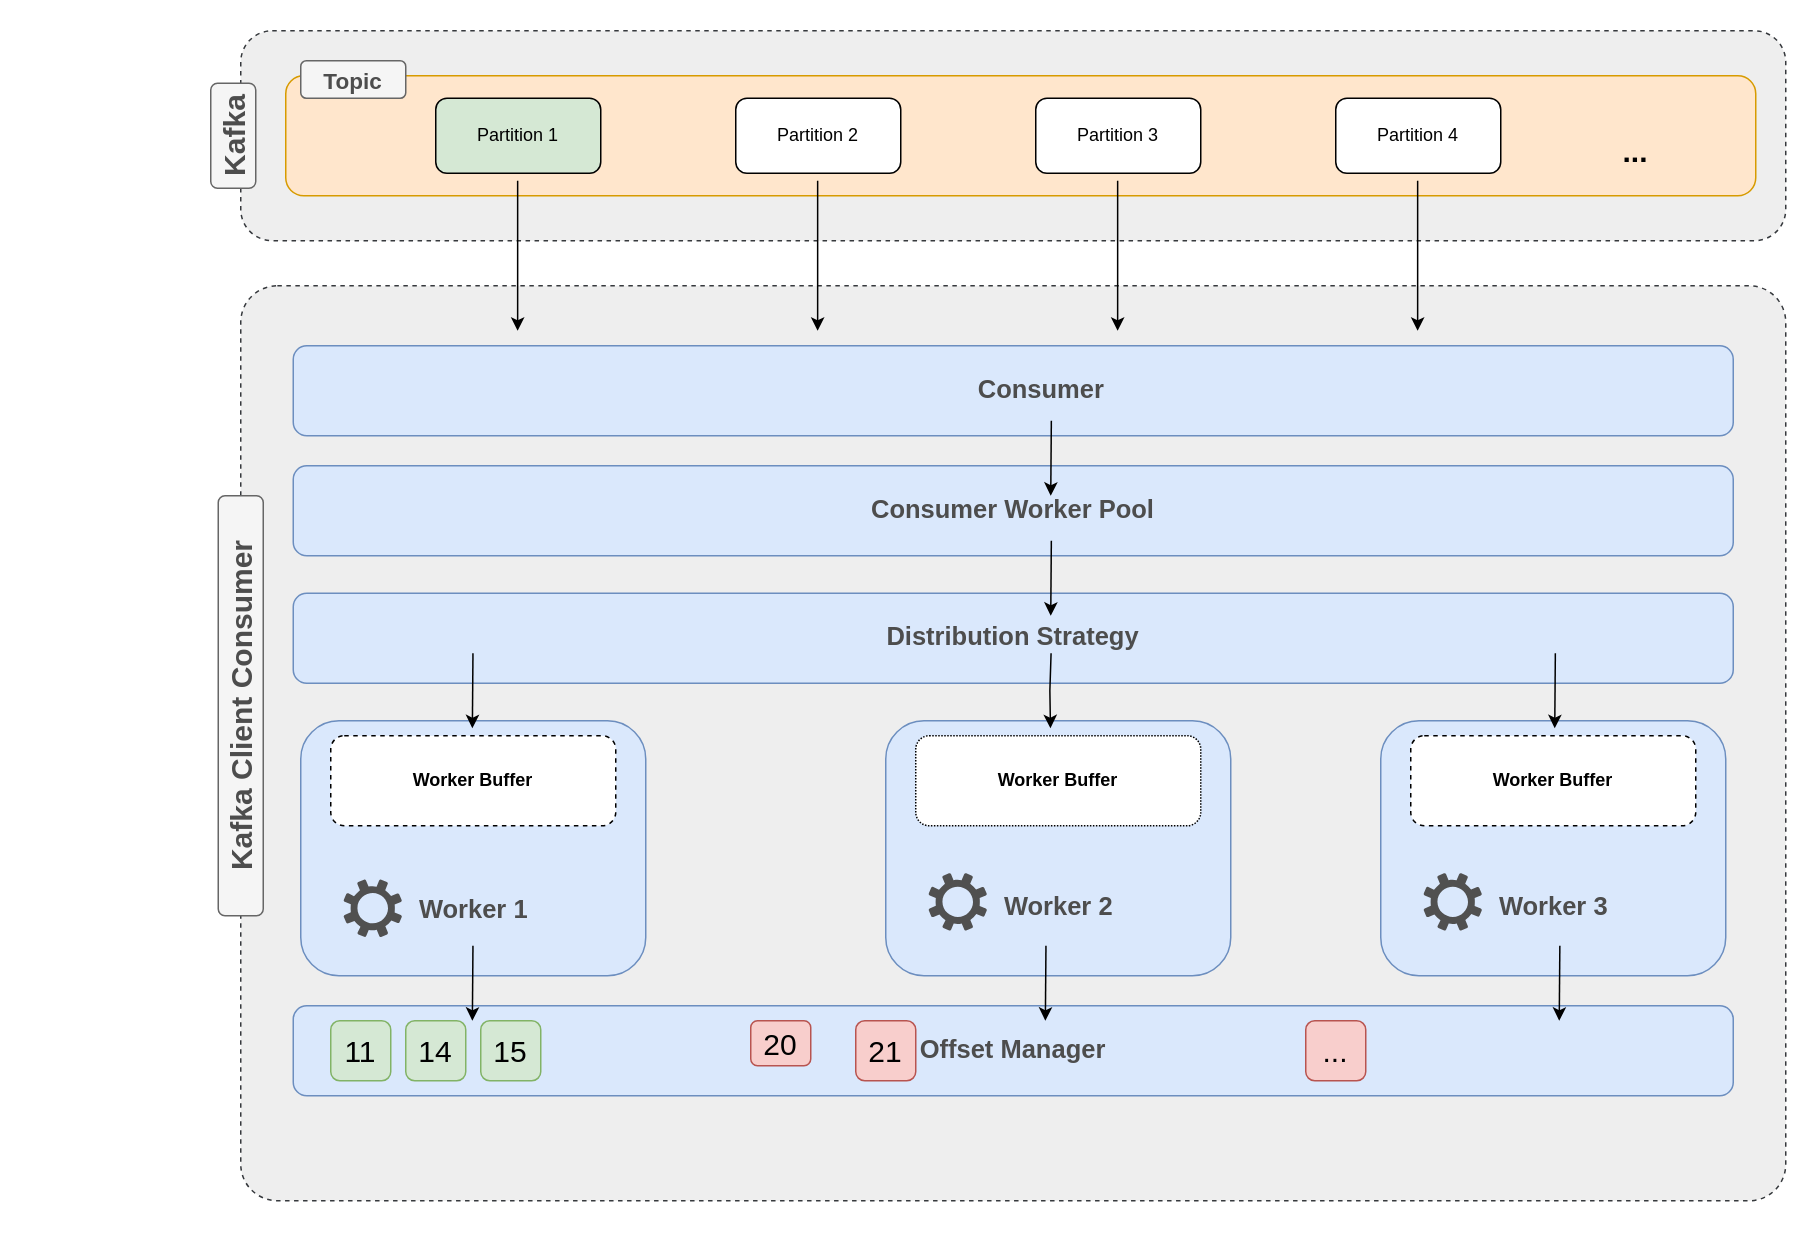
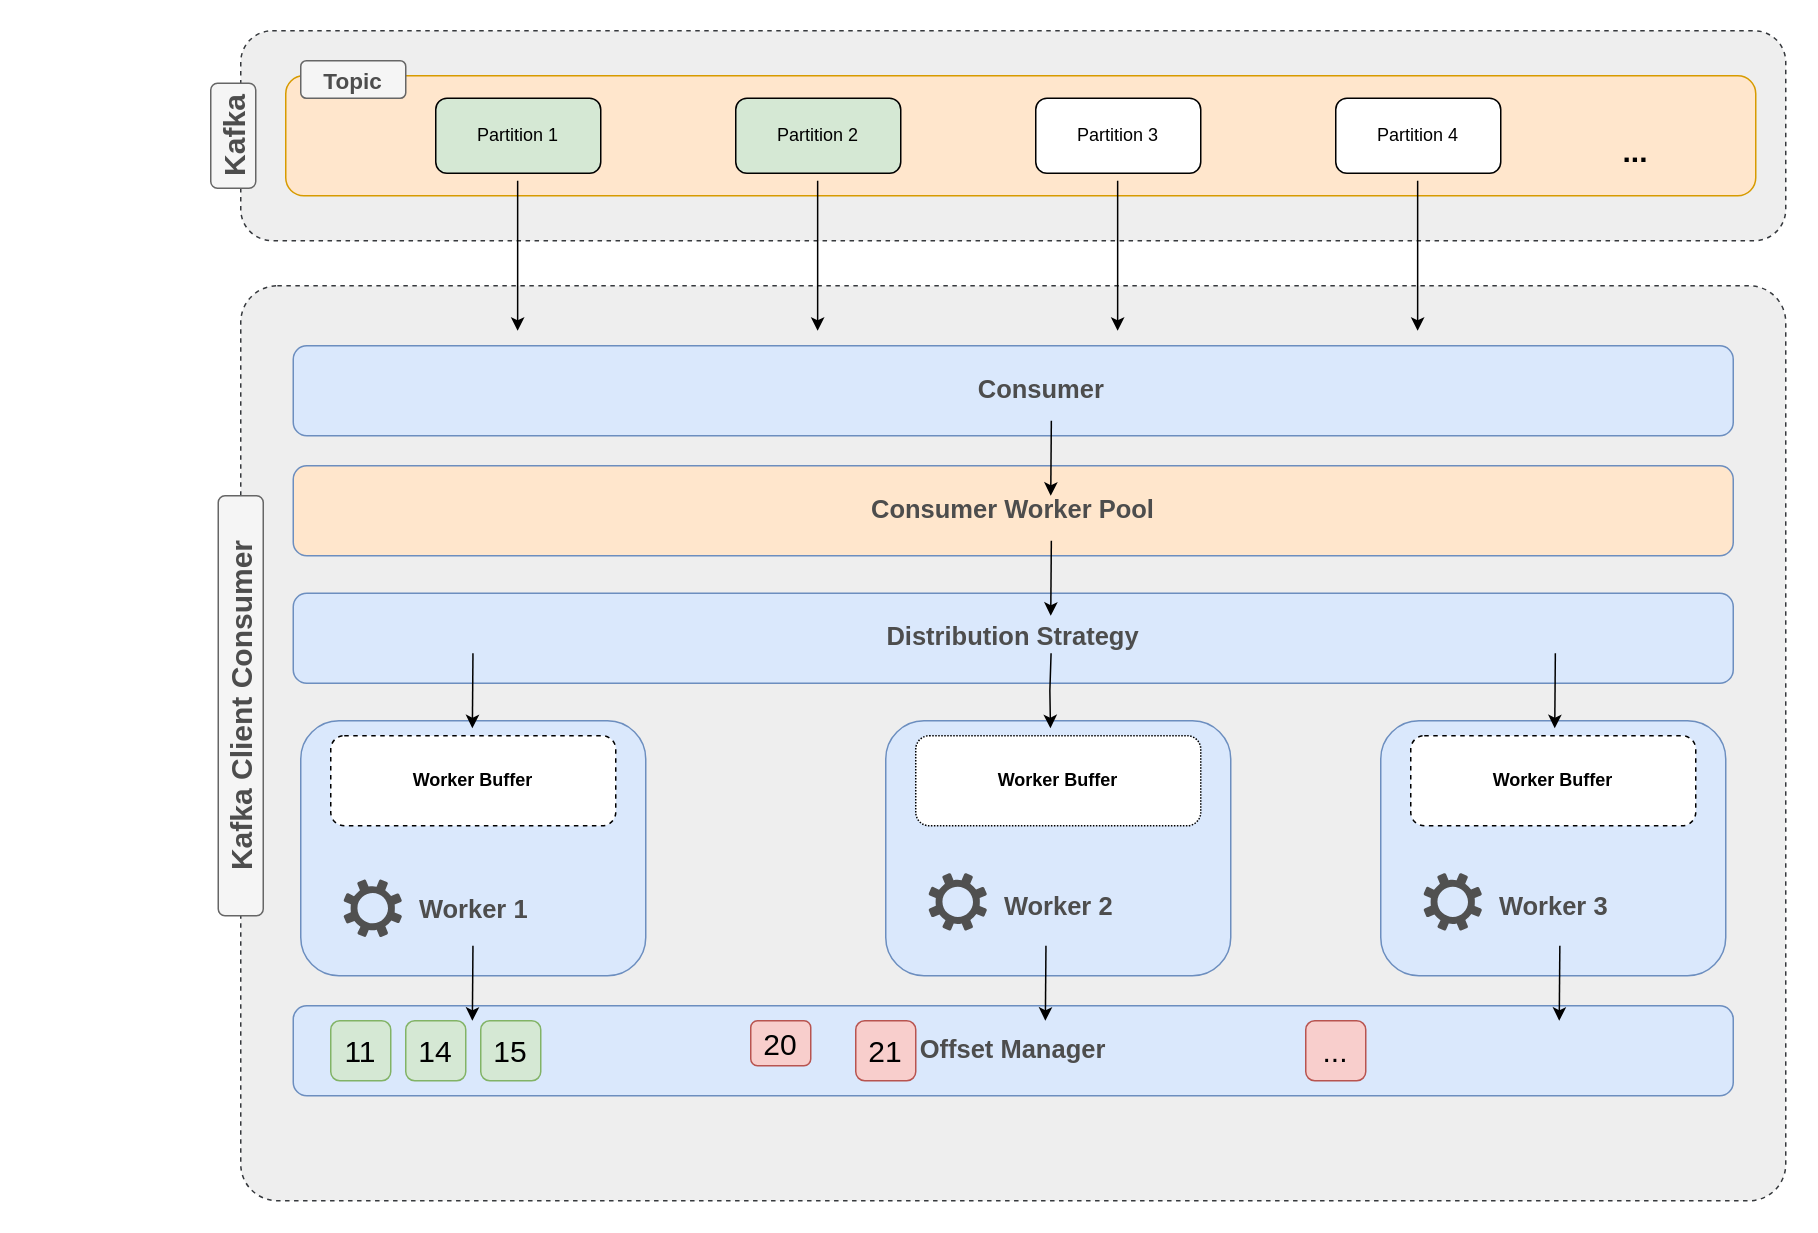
  <mxCell id="0" />
  <mxCell id="1" parent="0" />
  <mxCell id="2" value="" style="rounded=1;whiteSpace=wrap;html=1;fillColor=#eeeeee;strokeColor=#36393d;dashed=1;" vertex="1" parent="1"><mxGeometry x="160" y="20" width="1030" height="140" as="geometry" /></mxCell>
  <mxCell id="3" value="" style="rounded=1;whiteSpace=wrap;html=1;fillColor=#ffe6cc;strokeColor=#d79b00;" vertex="1" parent="1"><mxGeometry x="190" y="50" width="980" height="80" as="geometry" /></mxCell>
  <mxCell id="4" value="" style="rounded=1;whiteSpace=wrap;html=1;fillColor=#eeeeee;strokeColor=#36393d;dashed=1;arcSize=4;imageHeight=24;" vertex="1" parent="1"><mxGeometry x="160" y="190" width="1030" height="610" as="geometry" /></mxCell>
  <mxCell id="5" value="&lt;span style=&quot;white-space: pre; font-size: 17px;&quot;&gt;&#09;&lt;/span&gt;Consumer" style="rounded=1;whiteSpace=wrap;html=1;fillColor=#dae8fc;strokeColor=#6c8ebf;fontStyle=1;fontSize=17;fontColor=#4D4D4D;" vertex="1" parent="1"><mxGeometry x="195" y="230" width="960" height="60" as="geometry" /></mxCell>
- <mxCell id="6" value="&lt;b&gt;Consumer Worker Pool&lt;/b&gt;" style="rounded=1;whiteSpace=wrap;html=1;fillColor=#dae8fc;strokeColor=#6c8ebf;fontSize=17;fontColor=#4D4D4D;" vertex="1" parent="1"><mxGeometry x="195" y="310" width="960" height="60" as="geometry" /></mxCell>
+ <mxCell id="6" value="&lt;b&gt;Consumer Worker Pool&lt;/b&gt;" style="rounded=1;whiteSpace=wrap;html=1;fillColor=#ffe6cc;strokeColor=#6c8ebf;fontSize=17;fontColor=#4D4D4D;" vertex="1" parent="1"><mxGeometry x="195" y="310" width="960" height="60" as="geometry" /></mxCell>
  <mxCell id="7" value="&lt;font color=&quot;#4d4d4d&quot; style=&quot;font-size: 17px;&quot;&gt;&lt;b&gt;Distribution Strategy&lt;/b&gt;&lt;/font&gt;" style="rounded=1;whiteSpace=wrap;html=1;fillColor=#dae8fc;strokeColor=#6c8ebf;" vertex="1" parent="1"><mxGeometry x="195" y="395" width="960" height="60" as="geometry" /></mxCell>
  <mxCell id="8" value="Partition 1" style="rounded=1;whiteSpace=wrap;html=1;fillColor=#d5e8d4;" vertex="1" parent="1"><mxGeometry x="290" y="65" width="110" height="50" as="geometry" /></mxCell>
- <mxCell id="9" value="&lt;span style=&quot;&quot;&gt;Partition 2&lt;/span&gt;" style="rounded=1;whiteSpace=wrap;html=1;" vertex="1" parent="1"><mxGeometry x="490" y="65" width="110" height="50" as="geometry" /></mxCell>
+ <mxCell id="9" value="&lt;span style=&quot;&quot;&gt;Partition 2&lt;/span&gt;" style="rounded=1;whiteSpace=wrap;html=1;fillColor=#d5e8d4;" vertex="1" parent="1"><mxGeometry x="490" y="65" width="110" height="50" as="geometry" /></mxCell>
  <mxCell id="10" value="&lt;span style=&quot;&quot;&gt;Partition 3&lt;/span&gt;" style="rounded=1;whiteSpace=wrap;html=1;" vertex="1" parent="1"><mxGeometry x="690" y="65" width="110" height="50" as="geometry" /></mxCell>
  <mxCell id="11" value="&lt;span style=&quot;&quot;&gt;Partition 4&lt;/span&gt;" style="rounded=1;whiteSpace=wrap;html=1;" vertex="1" parent="1"><mxGeometry x="890" y="65" width="110" height="50" as="geometry" /></mxCell>
  <mxCell id="12" value="&lt;font color=&quot;#4d4d4d&quot;&gt;Kafka&lt;/font&gt;" style="text;html=1;align=center;verticalAlign=middle;whiteSpace=wrap;rounded=1;fontSize=20;fontStyle=1;rotation=-90;fillColor=#f5f5f5;fontColor=#333333;strokeColor=#666666;" vertex="1" parent="1"><mxGeometry y="75" width="70" height="30" as="geometry" x="120" /></mxCell>
  <mxCell id="13" value="&lt;font color=&quot;#4d4d4d&quot;&gt;Topic&lt;/font&gt;" style="text;html=1;align=center;verticalAlign=middle;whiteSpace=wrap;rounded=1;fontSize=15;fontStyle=1;rotation=0;fillColor=#f5f5f5;fontColor=#333333;strokeColor=#666666;" vertex="1" parent="1"><mxGeometry x="200" y="40" width="70" height="25" as="geometry" /></mxCell>
  <mxCell id="14" value="..." style="text;html=1;strokeColor=none;fillColor=none;align=center;verticalAlign=middle;whiteSpace=wrap;rounded=0;dashed=1;fontSize=20;fontStyle=1" vertex="1" parent="1"><mxGeometry x="1060" y="85" width="60" height="30" as="geometry" /></mxCell>
  <mxCell id="15" value="&lt;font color=&quot;#4d4d4d&quot;&gt;Kafka Client Consumer&lt;/font&gt;" style="text;html=1;align=center;verticalAlign=middle;whiteSpace=wrap;rounded=1;fontSize=20;rotation=-90;fillColor=#f5f5f5;fontColor=#333333;strokeColor=#666666;fontStyle=1" vertex="1" parent="1"><mxGeometry x="20" y="455" width="280" height="30" as="geometry" /></mxCell>
  <mxCell id="16" value="" style="group" vertex="1" connectable="0" parent="1"><mxGeometry x="200" y="480" width="230" height="189" as="geometry" /></mxCell>
  <mxCell id="17" value="" style="rounded=1;whiteSpace=wrap;html=1;fillColor=#dae8fc;strokeColor=#6c8ebf;" vertex="1" parent="16"><mxGeometry width="230" height="170" as="geometry" /></mxCell>
  <mxCell id="18" value="Worker Buffer" style="rounded=1;whiteSpace=wrap;html=1;dashed=1;fontStyle=1" vertex="1" parent="16"><mxGeometry x="20" y="10" width="190" height="60" as="geometry" /></mxCell>
  <mxCell id="19" value="&lt;font color=&quot;#4d4d4d&quot; style=&quot;font-size: 17px;&quot;&gt;&lt;b&gt;Worker 1&lt;/b&gt;&lt;/font&gt;" style="text;html=1;strokeColor=none;fillColor=none;align=center;verticalAlign=middle;whiteSpace=wrap;rounded=0;fontSize=20;" vertex="1" parent="16"><mxGeometry x="67.5" y="110" width="95" height="30" as="geometry" /></mxCell>
  <mxCell id="20" value="" style="sketch=0;pointerEvents=1;shadow=0;dashed=0;html=1;strokeColor=none;fillColor=#505050;labelPosition=center;verticalLabelPosition=bottom;verticalAlign=top;outlineConnect=0;align=center;shape=mxgraph.office.concepts.settings;rounded=1;fontSize=20;" vertex="1" parent="16"><mxGeometry x="28.5" y="105.75" width="39" height="38.5" as="geometry" /></mxCell>
  <mxCell id="21" value="" style="group;dashed=1;fontStyle=1" vertex="1" connectable="0" parent="1"><mxGeometry x="590" y="480" width="230" height="170" as="geometry" /></mxCell>
  <mxCell id="22" value="" style="rounded=1;whiteSpace=wrap;html=1;fillColor=#dae8fc;strokeColor=#6c8ebf;" vertex="1" parent="21"><mxGeometry width="230" height="170" as="geometry" /></mxCell>
  <mxCell id="23" value="Worker Buffer" style="rounded=1;whiteSpace=wrap;html=1;dashed=1;dashPattern=1 1;fontStyle=1" vertex="1" parent="21"><mxGeometry x="20" y="10" width="190" height="60" as="geometry" /></mxCell>
  <mxCell id="24" value="Worker 2" style="text;html=1;strokeColor=none;fillColor=none;align=center;verticalAlign=middle;whiteSpace=wrap;rounded=0;fontSize=17;fontStyle=1;fontColor=#4D4D4D;" vertex="1" parent="21"><mxGeometry x="67.5" y="110" width="95" height="30" as="geometry" /></mxCell>
  <mxCell id="25" value="" style="sketch=0;pointerEvents=1;shadow=0;dashed=0;html=1;strokeColor=none;fillColor=#505050;labelPosition=center;verticalLabelPosition=bottom;verticalAlign=top;outlineConnect=0;align=center;shape=mxgraph.office.concepts.settings;rounded=1;fontSize=20;" vertex="1" parent="21"><mxGeometry x="28.5" y="101.5" width="39" height="38.5" as="geometry" /></mxCell>
  <mxCell id="26" value="" style="group;dashed=1;fontStyle=1" vertex="1" connectable="0" parent="1"><mxGeometry x="920" y="480" width="230" height="170" as="geometry" /></mxCell>
  <mxCell id="27" value="" style="rounded=1;whiteSpace=wrap;html=1;fillColor=#dae8fc;strokeColor=#6c8ebf;" vertex="1" parent="26"><mxGeometry width="230" height="170" as="geometry" /></mxCell>
  <mxCell id="28" value="Worker Buffer" style="rounded=1;whiteSpace=wrap;html=1;dashed=1;fontStyle=1" vertex="1" parent="26"><mxGeometry x="20" y="10" width="190" height="60" as="geometry" /></mxCell>
  <mxCell id="29" value="&lt;font style=&quot;font-size: 17px;&quot;&gt;Worker 3&lt;/font&gt;" style="text;html=1;strokeColor=none;fillColor=none;align=center;verticalAlign=middle;whiteSpace=wrap;rounded=0;fontSize=17;fontStyle=1;fontColor=#4D4D4D;" vertex="1" parent="26"><mxGeometry x="67.5" y="110" width="95" height="30" as="geometry" /></mxCell>
  <mxCell id="30" value="" style="sketch=0;pointerEvents=1;shadow=0;dashed=0;html=1;strokeColor=none;fillColor=#505050;labelPosition=center;verticalLabelPosition=bottom;verticalAlign=top;outlineConnect=0;align=center;shape=mxgraph.office.concepts.settings;rounded=1;fontSize=20;" vertex="1" parent="26"><mxGeometry x="28.5" y="101.5" width="39" height="38.5" as="geometry" /></mxCell>
  <mxCell id="31" value="&lt;font color=&quot;#4d4d4d&quot; style=&quot;font-size: 17px;&quot;&gt;&lt;b&gt;Offset Manager&lt;/b&gt;&lt;/font&gt;" style="rounded=1;whiteSpace=wrap;html=1;fillColor=#dae8fc;strokeColor=#6c8ebf;" vertex="1" parent="1"><mxGeometry x="195" y="670" width="960" height="60" as="geometry" /></mxCell>
  <mxCell id="32" value="" style="endArrow=classic;html=1;rounded=0;fontSize=20;fontColor=#4D4D4D;" edge="1" parent="1"><mxGeometry width="50" height="50" relative="1" as="geometry"><mxPoint x="944.6" y="120" as="sourcePoint" /><mxPoint x="944.6" y="220" as="targetPoint" /></mxGeometry></mxCell>
  <mxCell id="33" value="" style="endArrow=classic;html=1;rounded=0;fontSize=20;fontColor=#4D4D4D;" edge="1" parent="1"><mxGeometry width="50" height="50" relative="1" as="geometry"><mxPoint x="744.6" y="120" as="sourcePoint" /><mxPoint x="744.6" y="220" as="targetPoint" /></mxGeometry></mxCell>
  <mxCell id="34" value="" style="endArrow=classic;html=1;rounded=0;fontSize=20;fontColor=#4D4D4D;" edge="1" parent="1"><mxGeometry width="50" height="50" relative="1" as="geometry"><mxPoint x="544.6" y="120" as="sourcePoint" /><mxPoint x="544.6" y="220" as="targetPoint" /></mxGeometry></mxCell>
  <mxCell id="35" value="" style="endArrow=classic;html=1;rounded=0;fontSize=20;fontColor=#4D4D4D;" edge="1" parent="1"><mxGeometry width="50" height="50" relative="1" as="geometry"><mxPoint x="344.6" y="120" as="sourcePoint" /><mxPoint x="344.6" y="220" as="targetPoint" /></mxGeometry></mxCell>
  <mxCell id="36" value="" style="endArrow=classic;html=1;rounded=0;fontSize=20;fontColor=#4D4D4D;" edge="1" parent="1"><mxGeometry width="50" height="50" relative="1" as="geometry"><mxPoint x="700.4" y="280" as="sourcePoint" /><mxPoint x="700" y="330" as="targetPoint" /></mxGeometry></mxCell>
  <mxCell id="37" value="" style="endArrow=classic;html=1;rounded=0;fontSize=20;fontColor=#4D4D4D;" edge="1" parent="1"><mxGeometry width="50" height="50" relative="1" as="geometry"><mxPoint x="700.4" y="360" as="sourcePoint" /><mxPoint x="700" y="410" as="targetPoint" /></mxGeometry></mxCell>
  <mxCell id="38" value="" style="endArrow=classic;html=1;rounded=0;fontSize=20;" edge="1" parent="1"><mxGeometry width="50" height="50" relative="1" as="geometry"><mxPoint x="314.81" y="435" as="sourcePoint" /><mxPoint x="314.41" y="485" as="targetPoint" /></mxGeometry></mxCell>
  <mxCell id="39" value="" style="endArrow=classic;html=1;rounded=0;fontSize=20;" edge="1" parent="1"><mxGeometry width="50" height="50" relative="1" as="geometry"><mxPoint x="700.22" y="435" as="sourcePoint" /><mxPoint x="699.82" y="485" as="targetPoint" /><Array as="points"><mxPoint x="699.41" y="460" /></Array></mxGeometry></mxCell>
  <mxCell id="40" value="" style="endArrow=classic;html=1;rounded=0;fontSize=20;" edge="1" parent="1"><mxGeometry width="50" height="50" relative="1" as="geometry"><mxPoint x="1036.4" y="435" as="sourcePoint" /><mxPoint x="1036" y="485" as="targetPoint" /></mxGeometry></mxCell>
  <mxCell id="41" value="" style="endArrow=classic;html=1;rounded=0;fontSize=20;" edge="1" parent="1"><mxGeometry width="50" height="50" relative="1" as="geometry"><mxPoint x="314.81" y="630" as="sourcePoint" /><mxPoint x="314.41" y="680" as="targetPoint" /></mxGeometry></mxCell>
  <mxCell id="42" value="" style="endArrow=classic;html=1;rounded=0;fontSize=20;" edge="1" parent="1"><mxGeometry width="50" height="50" relative="1" as="geometry"><mxPoint x="696.81" y="630" as="sourcePoint" /><mxPoint x="696.41" y="680" as="targetPoint" /></mxGeometry></mxCell>
  <mxCell id="43" value="" style="endArrow=classic;html=1;rounded=0;fontSize=20;" edge="1" parent="1"><mxGeometry width="50" height="50" relative="1" as="geometry"><mxPoint x="1039.4" y="630" as="sourcePoint" /><mxPoint x="1039" y="680" as="targetPoint" /></mxGeometry></mxCell>
  <mxCell id="44" value="11" style="rounded=1;whiteSpace=wrap;html=1;fontSize=20;strokeColor=#82b366;fillColor=#d5e8d4;" vertex="1" parent="1"><mxGeometry x="220" y="680" width="40" height="40" as="geometry" /></mxCell>
  <mxCell id="45" value="14" style="rounded=1;whiteSpace=wrap;html=1;fontSize=20;strokeColor=#82b366;fillColor=#d5e8d4;" vertex="1" parent="1"><mxGeometry x="270" y="680" width="40" height="40" as="geometry" /></mxCell>
  <mxCell id="46" value="15" style="rounded=1;whiteSpace=wrap;html=1;fontSize=20;strokeColor=#82b366;fillColor=#d5e8d4;" vertex="1" parent="1"><mxGeometry x="320" y="680" width="40" height="40" as="geometry" /></mxCell>
  <mxCell id="47" value="20" style="rounded=1;whiteSpace=wrap;html=1;fontSize=20;strokeColor=#b85450;fillColor=#f8cecc;" vertex="1" parent="1"><mxGeometry x="500" y="680" width="40" height="30" as="geometry" /></mxCell>
  <mxCell id="48" value="21" style="rounded=1;whiteSpace=wrap;html=1;fontSize=20;strokeColor=#b85450;fillColor=#f8cecc;" vertex="1" parent="1"><mxGeometry x="570" y="680" width="40" height="40" as="geometry" /></mxCell>
  <mxCell id="49" value="..." style="rounded=1;whiteSpace=wrap;html=1;fontSize=20;strokeColor=#b85450;fillColor=#f8cecc;" vertex="1" parent="1"><mxGeometry x="870" y="680" width="40" height="40" as="geometry" /></mxCell>
